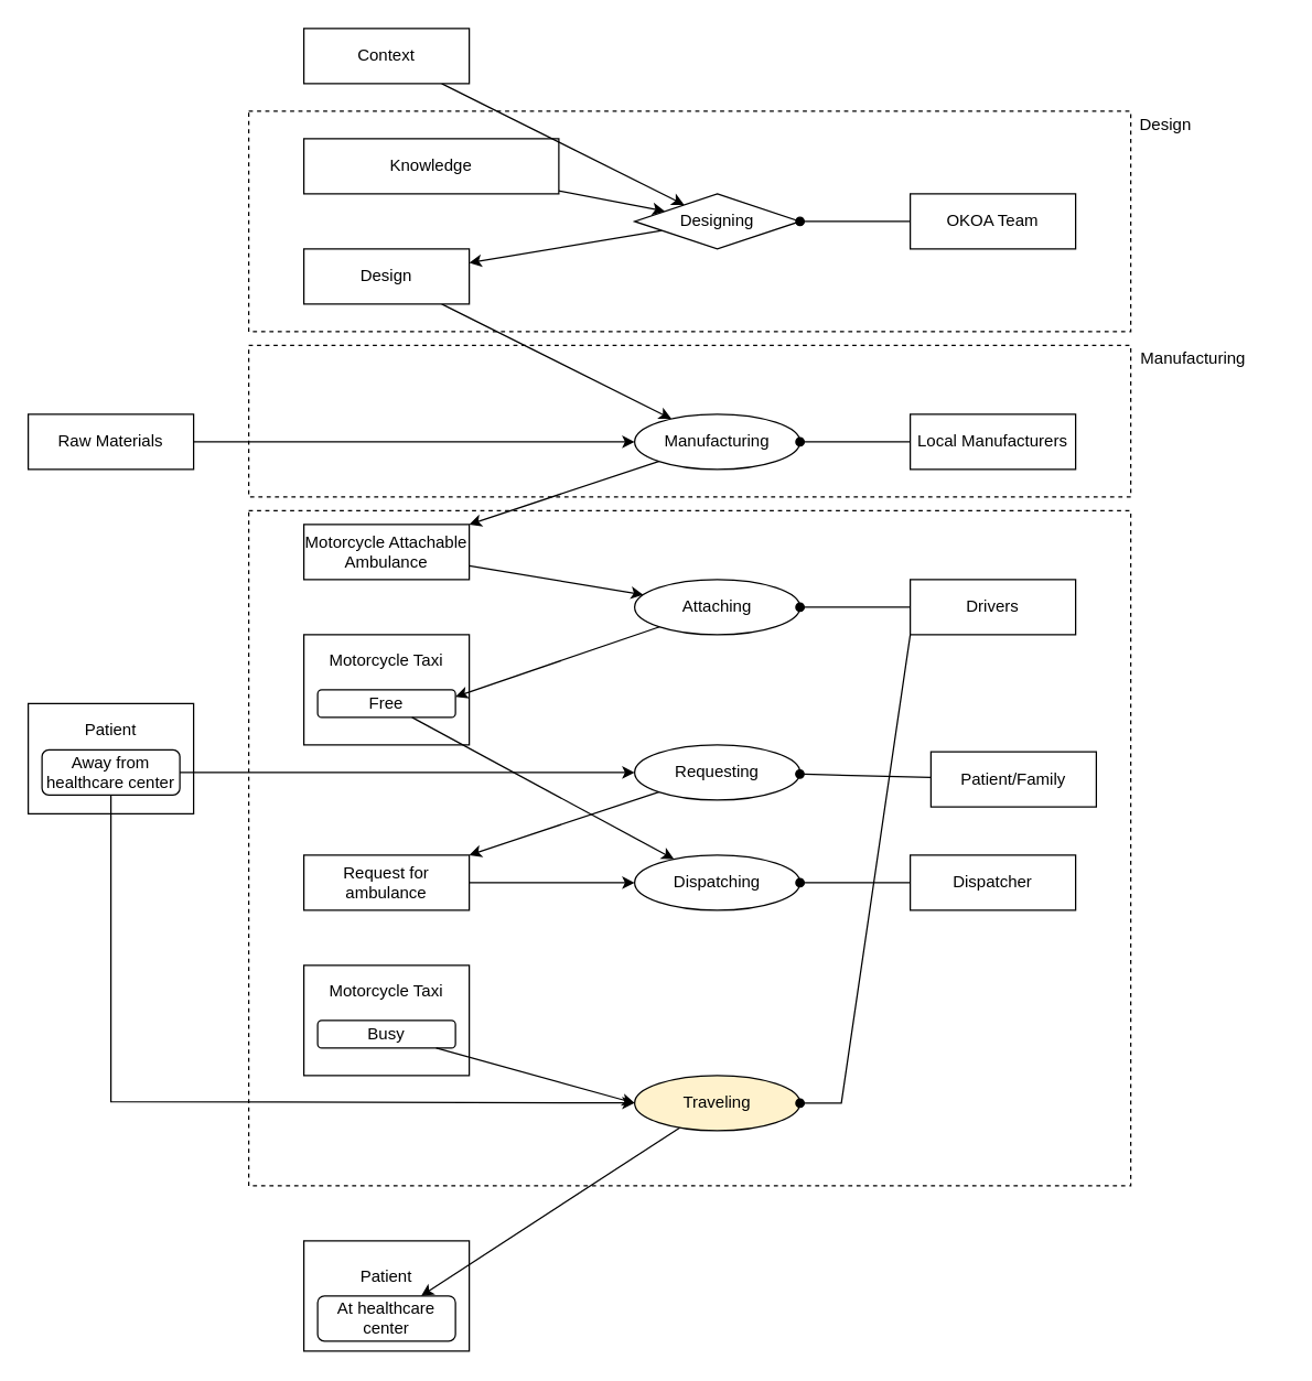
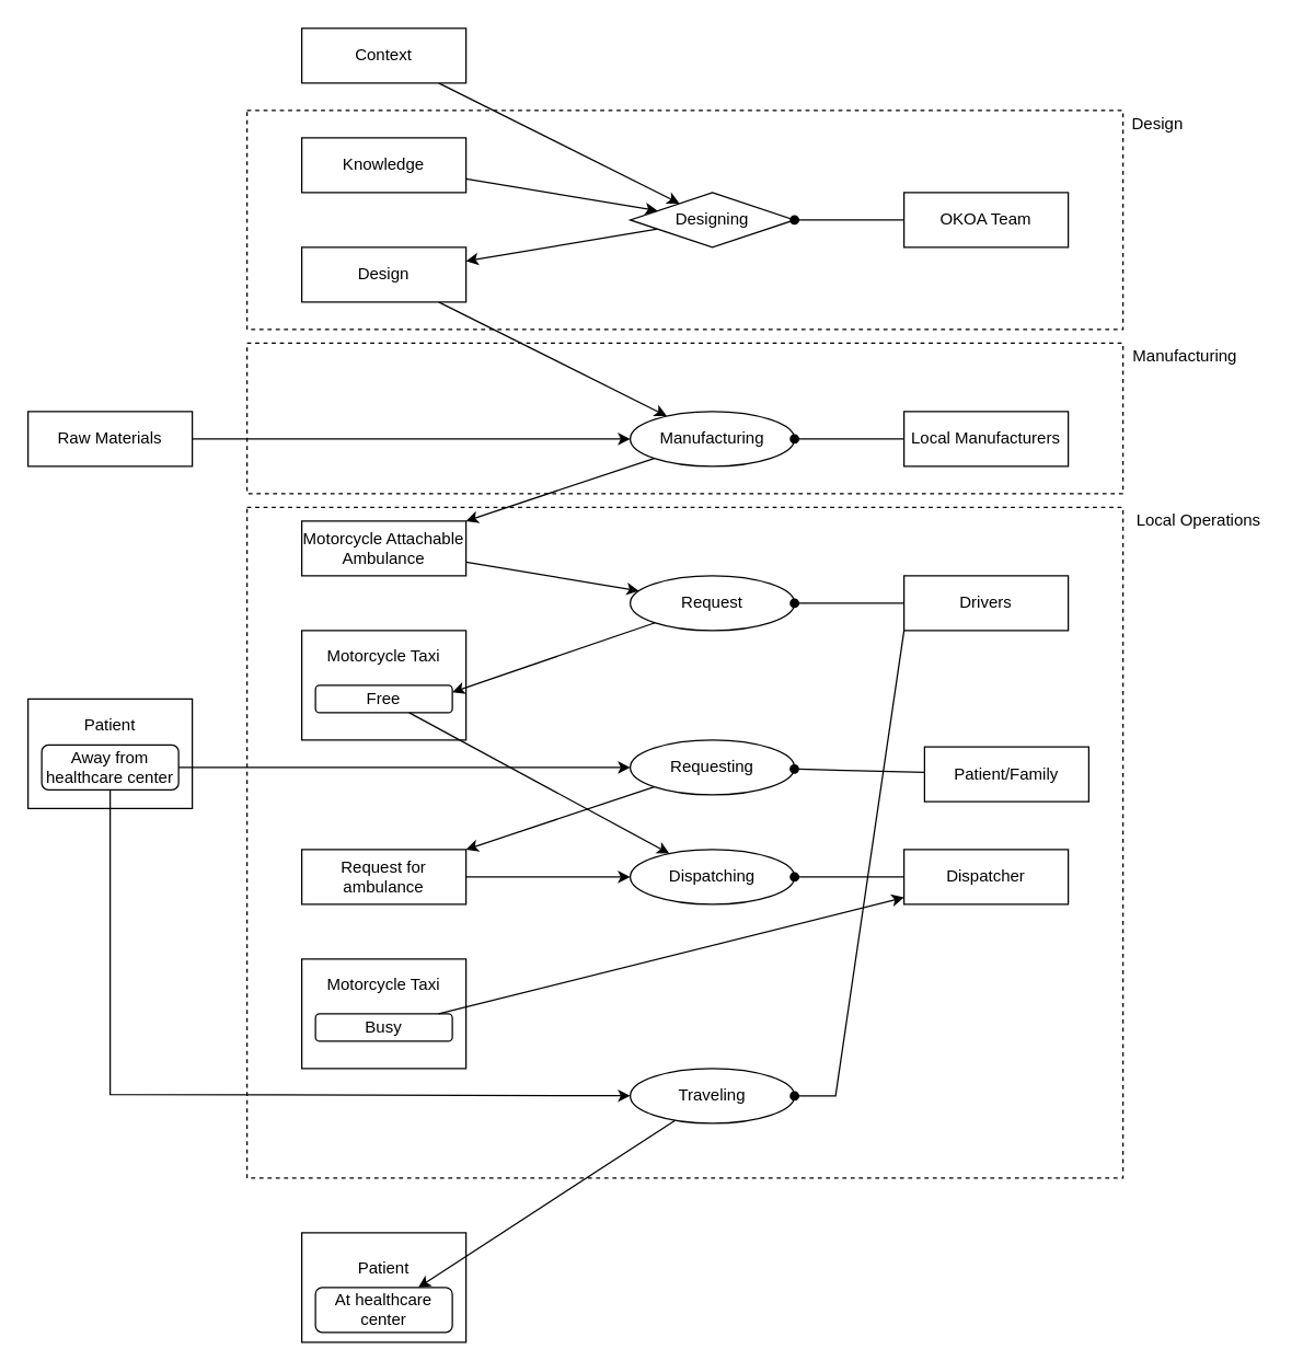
  <mxCell id="0" />
  <mxCell id="1" parent="0" />
  <mxCell id="2" value="" style="rounded=0;whiteSpace=wrap;html=1;fillColor=none;dashed=1;" vertex="1" parent="1"><mxGeometry x="180" y="80" width="640" height="160" as="geometry" /></mxCell>
  <mxCell id="3" value="" style="rounded=0;whiteSpace=wrap;html=1;fillColor=none;dashed=1;" vertex="1" parent="1"><mxGeometry x="180" y="250" width="640" height="110" as="geometry" /></mxCell>
  <mxCell id="4" value="" style="rounded=0;whiteSpace=wrap;html=1;fillColor=none;dashed=1;" vertex="1" parent="1"><mxGeometry x="180" y="370" width="640" height="490" as="geometry" /></mxCell>
  <mxCell id="5" style="edgeStyle=none;rounded=0;orthogonalLoop=1;jettySize=auto;html=1;" edge="1" parent="1" source="6" target="10"><mxGeometry relative="1" as="geometry" /></mxCell>
  <mxCell id="6" value="Raw Materials" style="rounded=0;whiteSpace=wrap;html=1;" vertex="1" parent="1"><mxGeometry x="20" y="300" width="120" height="40" as="geometry" /></mxCell>
  <mxCell id="7" style="edgeStyle=none;rounded=0;orthogonalLoop=1;jettySize=auto;html=1;" edge="1" parent="1" source="8" target="10"><mxGeometry relative="1" as="geometry" /></mxCell>
  <mxCell id="8" value="Design" style="rounded=0;whiteSpace=wrap;html=1;" vertex="1" parent="1"><mxGeometry x="220" y="180" width="120" height="40" as="geometry" /></mxCell>
  <mxCell id="9" style="edgeStyle=none;rounded=0;orthogonalLoop=1;jettySize=auto;html=1;" edge="1" parent="1" source="10" target="12"><mxGeometry relative="1" as="geometry" /></mxCell>
  <mxCell id="10" value="Manufacturing" style="ellipse;whiteSpace=wrap;html=1;" vertex="1" parent="1"><mxGeometry x="460" y="300" width="120" height="40" as="geometry" /></mxCell>
  <mxCell id="11" style="edgeStyle=none;rounded=0;orthogonalLoop=1;jettySize=auto;html=1;" edge="1" parent="1" source="12" target="13"><mxGeometry relative="1" as="geometry" /></mxCell>
  <mxCell id="12" value="Motorcycle Attachable Ambulance" style="rounded=0;whiteSpace=wrap;html=1;" vertex="1" parent="1"><mxGeometry x="220" y="380" width="120" height="40" as="geometry" /></mxCell>
- <mxCell id="13" value="Attaching" style="ellipse;whiteSpace=wrap;html=1;" vertex="1" parent="1"><mxGeometry x="460" y="420" width="120" height="40" as="geometry" /></mxCell>
+ <mxCell id="13" value="Request" style="ellipse;whiteSpace=wrap;html=1;" vertex="1" parent="1"><mxGeometry x="460" y="420" width="120" height="40" as="geometry" /></mxCell>
  <mxCell id="14" style="edgeStyle=none;rounded=0;orthogonalLoop=1;jettySize=auto;html=1;entryX=1;entryY=0.5;entryDx=0;entryDy=0;endArrow=oval;endFill=1;" edge="1" parent="1" source="15" target="10"><mxGeometry relative="1" as="geometry" /></mxCell>
  <mxCell id="15" value="Local Manufacturers" style="rounded=0;whiteSpace=wrap;html=1;" vertex="1" parent="1"><mxGeometry x="660" y="300" width="120" height="40" as="geometry" /></mxCell>
  <mxCell id="16" value="Drivers" style="rounded=0;whiteSpace=wrap;html=1;" vertex="1" parent="1"><mxGeometry x="660" y="420" width="120" height="40" as="geometry" /></mxCell>
  <mxCell id="17" value="Dispatching" style="ellipse;whiteSpace=wrap;html=1;" vertex="1" parent="1"><mxGeometry x="460" y="620" width="120" height="40" as="geometry" /></mxCell>
  <mxCell id="18" value="Dispatcher" style="rounded=0;whiteSpace=wrap;html=1;" vertex="1" parent="1"><mxGeometry x="660" y="620" width="120" height="40" as="geometry" /></mxCell>
  <mxCell id="19" style="edgeStyle=none;rounded=0;orthogonalLoop=1;jettySize=auto;html=1;" edge="1" parent="1" source="20" target="8"><mxGeometry relative="1" as="geometry" /></mxCell>
  <mxCell id="20" value="Designing" style="rhombus;whiteSpace=wrap;html=1;" vertex="1" parent="1"><mxGeometry x="460" y="140" width="120" height="40" as="geometry" /></mxCell>
  <mxCell id="21" style="edgeStyle=none;rounded=0;orthogonalLoop=1;jettySize=auto;html=1;" edge="1" parent="1" source="22" target="20"><mxGeometry relative="1" as="geometry" /></mxCell>
- <mxCell id="22" value="Knowledge" style="rounded=0;whiteSpace=wrap;html=1;" vertex="1" parent="1"><mxGeometry x="220" y="100" width="185" height="40" as="geometry" /></mxCell>
+ <mxCell id="22" value="Knowledge" style="rounded=0;whiteSpace=wrap;html=1;" vertex="1" parent="1"><mxGeometry x="220" y="100" width="120" height="40" as="geometry" /></mxCell>
  <mxCell id="23" style="rounded=0;orthogonalLoop=1;jettySize=auto;html=1;" edge="1" parent="1" source="24" target="20"><mxGeometry relative="1" as="geometry" /></mxCell>
  <mxCell id="24" value="Context" style="rounded=0;whiteSpace=wrap;html=1;" vertex="1" parent="1"><mxGeometry x="220" y="20" width="120" height="40" as="geometry" /></mxCell>
  <mxCell id="25" value="OKOA Team" style="rounded=0;whiteSpace=wrap;html=1;" vertex="1" parent="1"><mxGeometry x="660" y="140" width="120" height="40" as="geometry" /></mxCell>
  <mxCell id="26" value="" style="group" vertex="1" connectable="0" parent="1"><mxGeometry x="220" y="460" width="120" height="80" as="geometry" /></mxCell>
  <mxCell id="27" value="Motorcycle Taxi&lt;br&gt;&lt;br&gt;&lt;br&gt;&lt;br&gt;" style="rounded=0;whiteSpace=wrap;html=1;" vertex="1" parent="26"><mxGeometry width="120" height="80" as="geometry" /></mxCell>
  <mxCell id="28" value="Free" style="rounded=1;whiteSpace=wrap;html=1;" vertex="1" parent="26"><mxGeometry x="10" y="40" width="100" height="20" as="geometry" /></mxCell>
  <mxCell id="29" style="edgeStyle=none;rounded=0;orthogonalLoop=1;jettySize=auto;html=1;" edge="1" parent="1" source="30" target="38"><mxGeometry relative="1" as="geometry" /></mxCell>
  <mxCell id="30" value="Requesting" style="ellipse;whiteSpace=wrap;html=1;" vertex="1" parent="1"><mxGeometry x="460" y="540" width="120" height="40" as="geometry" /></mxCell>
  <mxCell id="31" value="Patient/Family" style="rounded=0;whiteSpace=wrap;html=1;" vertex="1" parent="1"><mxGeometry x="675" y="545" width="120" height="40" as="geometry" /></mxCell>
  <mxCell id="32" value="" style="group" vertex="1" connectable="0" parent="1"><mxGeometry x="20" y="520" width="120" height="120" as="geometry" /></mxCell>
  <mxCell id="33" value="Patient&lt;br&gt;&lt;br&gt;&lt;br&gt;&lt;br&gt;" style="rounded=0;whiteSpace=wrap;html=1;" vertex="1" parent="32"><mxGeometry y="-10" width="120" height="80" as="geometry" /></mxCell>
  <mxCell id="34" value="Away from healthcare center" style="rounded=1;whiteSpace=wrap;html=1;" vertex="1" parent="32"><mxGeometry x="10" y="23.64" width="100" height="32.72" as="geometry" /></mxCell>
- <mxCell id="35" value="Traveling" style="ellipse;whiteSpace=wrap;html=1;fillColor=#fff2cc;" vertex="1" parent="1"><mxGeometry x="460" y="780" width="120" height="40" as="geometry" /></mxCell>
+ <mxCell id="35" value="Traveling" style="ellipse;whiteSpace=wrap;html=1;" vertex="1" parent="1"><mxGeometry x="460" y="780" width="120" height="40" as="geometry" /></mxCell>
  <mxCell id="36" style="edgeStyle=none;rounded=0;orthogonalLoop=1;jettySize=auto;html=1;" edge="1" parent="1" source="34" target="30"><mxGeometry relative="1" as="geometry" /></mxCell>
  <mxCell id="37" style="edgeStyle=none;rounded=0;orthogonalLoop=1;jettySize=auto;html=1;" edge="1" parent="1" source="38" target="17"><mxGeometry relative="1" as="geometry" /></mxCell>
  <mxCell id="38" value="Request for ambulance" style="rounded=0;whiteSpace=wrap;html=1;" vertex="1" parent="1"><mxGeometry x="220" y="620" width="120" height="40" as="geometry" /></mxCell>
  <mxCell id="39" value="" style="group" vertex="1" connectable="0" parent="1"><mxGeometry x="220" y="700" width="120" height="80" as="geometry" /></mxCell>
  <mxCell id="40" value="Motorcycle Taxi&lt;br&gt;&lt;br&gt;&lt;br&gt;&lt;br&gt;" style="rounded=0;whiteSpace=wrap;html=1;" vertex="1" parent="39"><mxGeometry width="120" height="80" as="geometry" /></mxCell>
  <mxCell id="41" value="Busy" style="rounded=1;whiteSpace=wrap;html=1;" vertex="1" parent="39"><mxGeometry x="10" y="40" width="100" height="20" as="geometry" /></mxCell>
  <mxCell id="42" style="edgeStyle=none;rounded=0;orthogonalLoop=1;jettySize=auto;html=1;entryX=1;entryY=0.25;entryDx=0;entryDy=0;" edge="1" parent="1" source="13" target="28"><mxGeometry relative="1" as="geometry" /></mxCell>
  <mxCell id="43" value="Patient&lt;br&gt;&lt;br&gt;&lt;br&gt;" style="rounded=0;whiteSpace=wrap;html=1;" vertex="1" parent="1"><mxGeometry x="220" y="900" width="120" height="80" as="geometry" /></mxCell>
  <mxCell id="44" value="At healthcare center" style="rounded=1;whiteSpace=wrap;html=1;" vertex="1" parent="1"><mxGeometry x="230" y="940.004" width="100" height="32.727" as="geometry" /></mxCell>
  <mxCell id="45" style="edgeStyle=none;rounded=0;orthogonalLoop=1;jettySize=auto;html=1;" edge="1" parent="1" source="28" target="17"><mxGeometry relative="1" as="geometry" /></mxCell>
- <mxCell id="46" style="edgeStyle=none;rounded=0;orthogonalLoop=1;jettySize=auto;html=1;entryX=0;entryY=0.5;entryDx=0;entryDy=0;" edge="1" parent="1" source="41" target="35"><mxGeometry relative="1" as="geometry" /></mxCell>
+ <mxCell id="46" style="edgeStyle=none;rounded=0;orthogonalLoop=1;jettySize=auto;html=1;" edge="1" parent="1" source="41" target="18"><mxGeometry relative="1" as="geometry" /></mxCell>
  <mxCell id="47" style="edgeStyle=none;rounded=0;orthogonalLoop=1;jettySize=auto;html=1;" edge="1" parent="1" source="34" target="35"><mxGeometry relative="1" as="geometry"><Array as="points"><mxPoint x="80" y="799" /></Array></mxGeometry></mxCell>
  <mxCell id="48" style="edgeStyle=none;rounded=0;orthogonalLoop=1;jettySize=auto;html=1;" edge="1" parent="1" source="35" target="44"><mxGeometry relative="1" as="geometry" /></mxCell>
  <mxCell id="49" style="edgeStyle=none;rounded=0;orthogonalLoop=1;jettySize=auto;html=1;startArrow=oval;startFill=1;endArrow=none;endFill=0;" edge="1" parent="1" source="13" target="16"><mxGeometry relative="1" as="geometry" /></mxCell>
  <mxCell id="50" style="edgeStyle=none;rounded=0;orthogonalLoop=1;jettySize=auto;html=1;entryX=0;entryY=0.5;entryDx=0;entryDy=0;startArrow=oval;startFill=1;endArrow=none;endFill=0;" edge="1" parent="1" source="17" target="18"><mxGeometry relative="1" as="geometry" /></mxCell>
  <mxCell id="51" style="edgeStyle=none;rounded=0;orthogonalLoop=1;jettySize=auto;html=1;startArrow=oval;startFill=1;endArrow=none;endFill=0;" edge="1" parent="1" source="30" target="31"><mxGeometry relative="1" as="geometry" /></mxCell>
  <mxCell id="52" style="edgeStyle=none;rounded=0;orthogonalLoop=1;jettySize=auto;html=1;startArrow=oval;startFill=1;endArrow=none;endFill=0;" edge="1" parent="1" source="35" target="16"><mxGeometry relative="1" as="geometry"><Array as="points"><mxPoint x="610" y="800" /><mxPoint x="660" y="460" /></Array></mxGeometry></mxCell>
  <mxCell id="53" value="Design" style="text;html=1;align=center;verticalAlign=middle;resizable=0;points=[];autosize=1;" vertex="1" parent="1"><mxGeometry x="820" y="80" width="50" height="20" as="geometry" /></mxCell>
  <mxCell id="54" value="Manufacturing" style="text;html=1;align=center;verticalAlign=middle;resizable=0;points=[];autosize=1;" vertex="1" parent="1"><mxGeometry x="820" y="250" width="90" height="20" as="geometry" /></mxCell>
+ <mxCell id="55" value="Local Operations" style="text;html=1;align=center;verticalAlign=middle;resizable=0;points=[];autosize=1;" vertex="1" parent="1"><mxGeometry x="820" y="370" width="110" height="20" as="geometry" /></mxCell>
  <mxCell id="56" style="edgeStyle=none;rounded=0;orthogonalLoop=1;jettySize=auto;html=1;entryX=0;entryY=0.5;entryDx=0;entryDy=0;startArrow=oval;startFill=1;endArrow=none;endFill=0;" edge="1" parent="1" source="20" target="25"><mxGeometry relative="1" as="geometry" /></mxCell>
